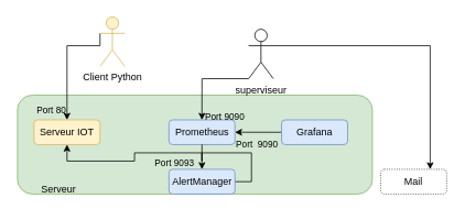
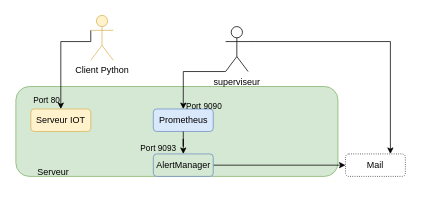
  <mxCell id="0" />
  <mxCell id="1" parent="0" />
  <mxCell id="2" value="" style="rounded=1;whiteSpace=wrap;html=1;fillColor=#d5e8d4;strokeColor=#82b366;" vertex="1" parent="1"><mxGeometry x="20" y="115" width="430" height="120" as="geometry" /></mxCell>
  <mxCell id="3" style="edgeStyle=orthogonalEdgeStyle;rounded=0;orthogonalLoop=1;jettySize=auto;html=1;entryX=0.5;entryY=0;entryDx=0;entryDy=0;exitX=0;exitY=0.333;exitDx=0;exitDy=0;exitPerimeter=0;" edge="1" parent="1" source="16" target="5"><mxGeometry relative="1" as="geometry"><Array as="points"><mxPoint x="80" y="55" /></Array></mxGeometry></mxCell>
  <mxCell id="4" value="Port 80" style="edgeLabel;html=1;align=center;verticalAlign=middle;resizable=0;points=[];labelBackgroundColor=none;" vertex="1" connectable="0" parent="3"><mxGeometry x="0.5" relative="1" as="geometry"><mxPoint x="-20" y="25" as="offset" /></mxGeometry></mxCell>
  <mxCell id="5" value="Serveur IOT" style="rounded=1;whiteSpace=wrap;html=1;fillColor=#fff2cc;strokeColor=#d6b656;" vertex="1" parent="1"><mxGeometry x="40" y="145" width="80" height="30" as="geometry" /></mxCell>
  <mxCell id="6" value="Prometheus" style="rounded=1;whiteSpace=wrap;html=1;fillColor=#dae8fc;strokeColor=#6c8ebf;" vertex="1" parent="1"><mxGeometry x="203.5" y="145" width="80" height="30" as="geometry" /></mxCell>
- <mxCell id="7" value="Port&amp;nbsp; 9090" style="edgeStyle=orthogonalEdgeStyle;rounded=0;orthogonalLoop=1;jettySize=auto;html=1;exitX=0;exitY=0.5;exitDx=0;exitDy=0;entryX=1;entryY=0.5;entryDx=0;entryDy=0;labelBackgroundColor=none;" edge="1" parent="1" source="8" target="6"><mxGeometry x="0.062" y="15" relative="1" as="geometry"><mxPoint as="offset" /></mxGeometry></mxCell>
- <mxCell id="8" value="Grafana" style="rounded=1;whiteSpace=wrap;html=1;fillColor=#dae8fc;strokeColor=#6c8ebf;" vertex="1" parent="1"><mxGeometry x="340" y="145" width="80" height="30" as="geometry" /></mxCell>
- <mxCell id="9" style="edgeStyle=orthogonalEdgeStyle;rounded=0;orthogonalLoop=1;jettySize=auto;html=1;exitX=1;exitY=0.5;exitDx=0;exitDy=0;" edge="1" parent="1" source="10" target="5"><mxGeometry relative="1" as="geometry" /></mxCell>
- <mxCell id="10" value="AlertManager" style="rounded=1;whiteSpace=wrap;html=1;fillColor=#dae8fc;strokeColor=#6c8ebf;" vertex="1" parent="1"><mxGeometry x="203.5" y="205" width="80" height="30" as="geometry" /></mxCell>
+ <mxCell id="9" style="edgeStyle=orthogonalEdgeStyle;rounded=0;orthogonalLoop=1;jettySize=auto;html=1;exitX=1;exitY=0.5;exitDx=0;exitDy=0;entryX=0;entryY=0.5;entryDx=0;entryDy=0;" edge="1" parent="1" source="10" target="15"><mxGeometry relative="1" as="geometry" /></mxCell>
+ <mxCell id="10" value="AlertManager" style="rounded=1;whiteSpace=wrap;html=1;fillColor=#d5e8d4;strokeColor=#6c8ebf;" vertex="1" parent="1"><mxGeometry x="203.5" y="205" width="80" height="30" as="geometry" /></mxCell>
  <mxCell id="11" style="edgeStyle=orthogonalEdgeStyle;rounded=0;orthogonalLoop=1;jettySize=auto;html=1;exitX=0;exitY=1;exitDx=0;exitDy=0;entryX=0.5;entryY=0;entryDx=0;entryDy=0;exitPerimeter=0;" edge="1" parent="1" source="18" target="6"><mxGeometry relative="1" as="geometry"><mxPoint x="324" y="25" as="sourcePoint" /><Array as="points"><mxPoint x="243" y="95" /></Array></mxGeometry></mxCell>
  <mxCell id="12" value="Port 9090" style="edgeLabel;html=1;align=center;verticalAlign=middle;resizable=0;points=[];labelBackgroundColor=none;" vertex="1" connectable="0" parent="11"><mxGeometry x="0.781" y="2" relative="1" as="geometry"><mxPoint x="25" y="8" as="offset" /></mxGeometry></mxCell>
  <mxCell id="13" style="edgeStyle=orthogonalEdgeStyle;rounded=0;orthogonalLoop=1;jettySize=auto;html=1;exitX=0.5;exitY=1;exitDx=0;exitDy=0;" edge="1" parent="1" source="6" target="10"><mxGeometry relative="1" as="geometry" /></mxCell>
  <mxCell id="14" value="Port 9093" style="edgeLabel;html=1;align=center;verticalAlign=middle;resizable=0;points=[];labelBackgroundColor=none;" vertex="1" connectable="0" parent="13"><mxGeometry x="0.79" y="-3" relative="1" as="geometry"><mxPoint x="-31" y="-4" as="offset" /></mxGeometry></mxCell>
  <mxCell id="15" value="Mail" style="rounded=1;whiteSpace=wrap;html=1;dashed=1;dashPattern=1 2;" vertex="1" parent="1"><mxGeometry x="460" y="205" width="80" height="30" as="geometry" /></mxCell>
  <mxCell id="16" value="Client Python" style="shape=umlActor;verticalLabelPosition=bottom;verticalAlign=top;html=1;outlineConnect=0;fillColor=#fff2cc;strokeColor=#d6b656;" vertex="1" parent="1"><mxGeometry x="120" y="20" width="30" height="60" as="geometry" /></mxCell>
  <mxCell id="17" style="edgeStyle=orthogonalEdgeStyle;rounded=0;orthogonalLoop=1;jettySize=auto;html=1;exitX=1;exitY=0.333;exitDx=0;exitDy=0;exitPerimeter=0;entryX=0.75;entryY=0;entryDx=0;entryDy=0;" edge="1" parent="1" source="18" target="15"><mxGeometry relative="1" as="geometry" /></mxCell>
  <mxCell id="18" value="superviseur&lt;div&gt;&lt;br&gt;&lt;/div&gt;" style="shape=umlActor;verticalLabelPosition=bottom;verticalAlign=top;html=1;outlineConnect=0;" vertex="1" parent="1"><mxGeometry x="300" y="35" width="30" height="60" as="geometry" /></mxCell>
  <mxCell id="19" value="Serveur" style="text;html=1;align=center;verticalAlign=middle;whiteSpace=wrap;rounded=0;" vertex="1" parent="1"><mxGeometry x="40" y="215" width="60" height="30" as="geometry" /></mxCell>
